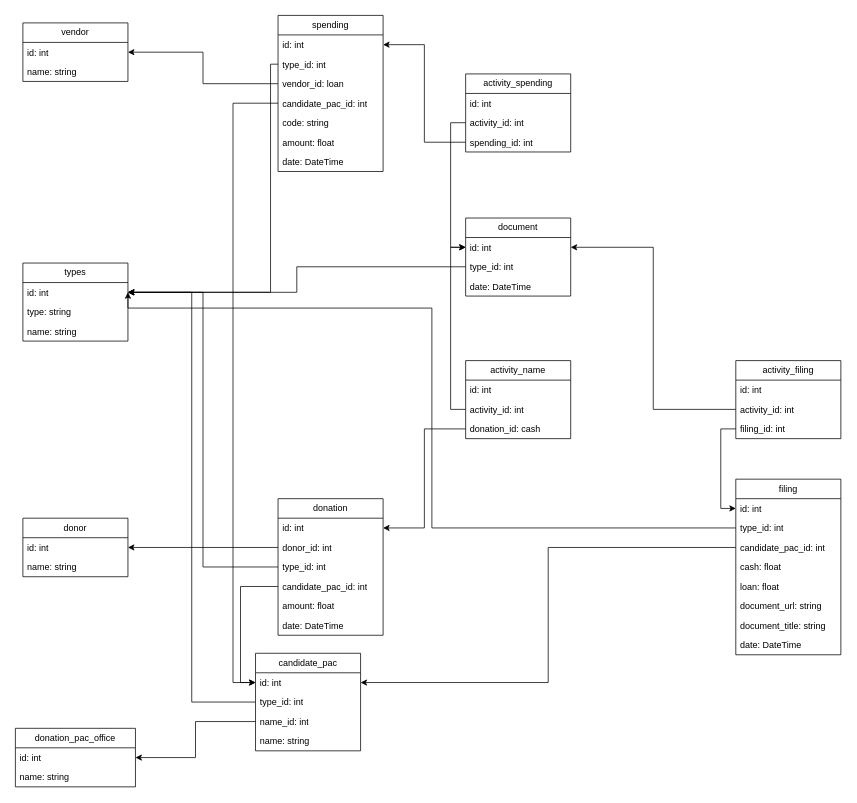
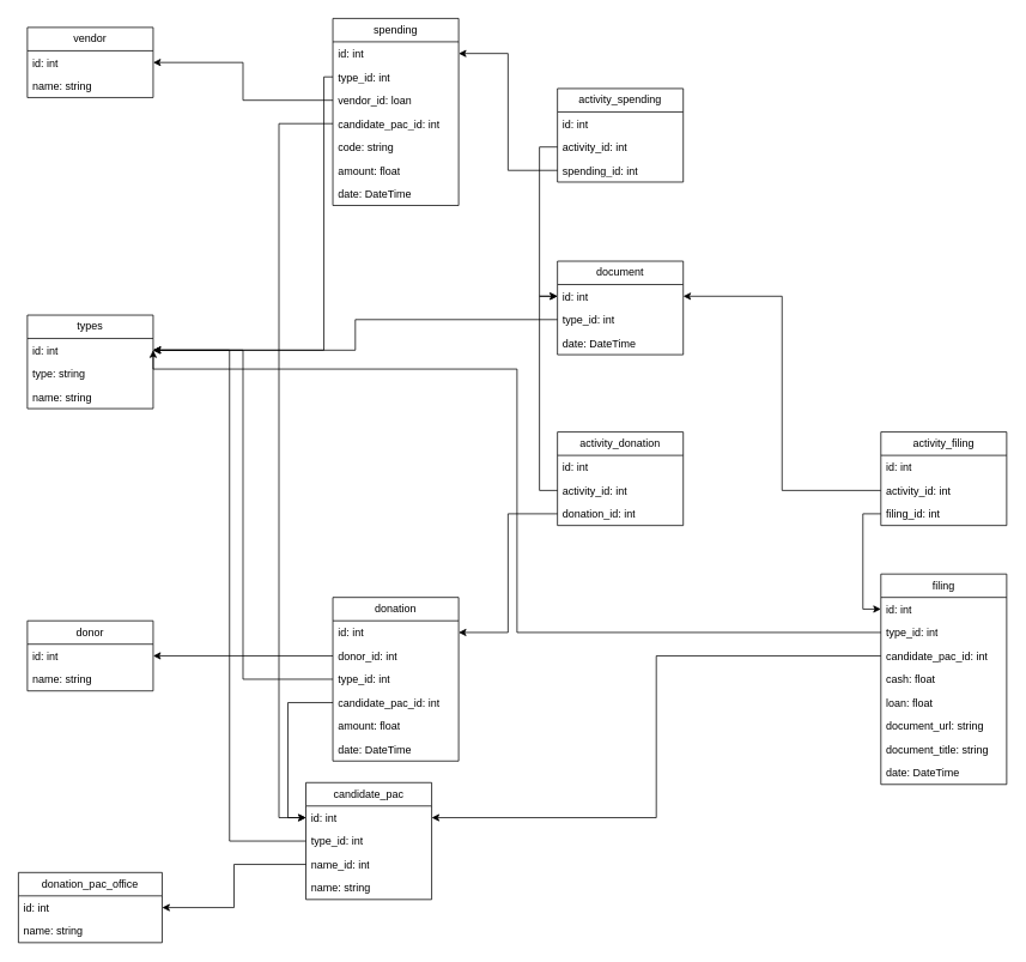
  <mxCell id="0" />
  <mxCell id="1" parent="0" />
  <mxCell id="2" value="document" style="swimlane;fontStyle=0;childLayout=stackLayout;horizontal=1;startSize=26;fillColor=none;horizontalStack=0;resizeParent=1;resizeParentMax=0;resizeLast=0;collapsible=1;marginBottom=0;whiteSpace=wrap;html=1;" parent="1" vertex="1"><mxGeometry x="620" y="290" width="140" height="104" as="geometry" /></mxCell>
  <mxCell id="3" value="id: int" style="text;strokeColor=none;fillColor=none;align=left;verticalAlign=top;spacingLeft=4;spacingRight=4;overflow=hidden;rotatable=0;points=[[0,0.5],[1,0.5]];portConstraint=eastwest;whiteSpace=wrap;html=1;" parent="2" vertex="1"><mxGeometry y="26" width="140" height="26" as="geometry" /></mxCell>
  <mxCell id="4" value="type_id: int" style="text;strokeColor=none;fillColor=none;align=left;verticalAlign=top;spacingLeft=4;spacingRight=4;overflow=hidden;rotatable=0;points=[[0,0.5],[1,0.5]];portConstraint=eastwest;whiteSpace=wrap;html=1;" parent="2" vertex="1"><mxGeometry y="52" width="140" height="26" as="geometry" /></mxCell>
  <mxCell id="5" value="date: DateTime" style="text;strokeColor=none;fillColor=none;align=left;verticalAlign=top;spacingLeft=4;spacingRight=4;overflow=hidden;rotatable=0;points=[[0,0.5],[1,0.5]];portConstraint=eastwest;whiteSpace=wrap;html=1;" parent="2" vertex="1"><mxGeometry y="78" width="140" height="26" as="geometry" /></mxCell>
  <mxCell id="6" value="types" style="swimlane;fontStyle=0;childLayout=stackLayout;horizontal=1;startSize=26;fillColor=none;horizontalStack=0;resizeParent=1;resizeParentMax=0;resizeLast=0;collapsible=1;marginBottom=0;whiteSpace=wrap;html=1;" parent="1" vertex="1"><mxGeometry x="30" y="350" width="140" height="104" as="geometry" /></mxCell>
  <mxCell id="7" value="id: int" style="text;strokeColor=none;fillColor=none;align=left;verticalAlign=top;spacingLeft=4;spacingRight=4;overflow=hidden;rotatable=0;points=[[0,0.5],[1,0.5]];portConstraint=eastwest;whiteSpace=wrap;html=1;" parent="6" vertex="1"><mxGeometry y="26" width="140" height="26" as="geometry" /></mxCell>
  <mxCell id="8" value="type: string" style="text;strokeColor=none;fillColor=none;align=left;verticalAlign=top;spacingLeft=4;spacingRight=4;overflow=hidden;rotatable=0;points=[[0,0.5],[1,0.5]];portConstraint=eastwest;whiteSpace=wrap;html=1;" parent="6" vertex="1"><mxGeometry y="52" width="140" height="26" as="geometry" /></mxCell>
  <mxCell id="9" value="name: string" style="text;strokeColor=none;fillColor=none;align=left;verticalAlign=top;spacingLeft=4;spacingRight=4;overflow=hidden;rotatable=0;points=[[0,0.5],[1,0.5]];portConstraint=eastwest;whiteSpace=wrap;html=1;" parent="6" vertex="1"><mxGeometry y="78" width="140" height="26" as="geometry" /></mxCell>
  <mxCell id="10" value="donor" style="swimlane;fontStyle=0;childLayout=stackLayout;horizontal=1;startSize=26;fillColor=none;horizontalStack=0;resizeParent=1;resizeParentMax=0;resizeLast=0;collapsible=1;marginBottom=0;whiteSpace=wrap;html=1;" parent="1" vertex="1"><mxGeometry x="30" y="690" width="140" height="78" as="geometry" /></mxCell>
  <mxCell id="11" value="id: int" style="text;strokeColor=none;fillColor=none;align=left;verticalAlign=top;spacingLeft=4;spacingRight=4;overflow=hidden;rotatable=0;points=[[0,0.5],[1,0.5]];portConstraint=eastwest;whiteSpace=wrap;html=1;" parent="10" vertex="1"><mxGeometry y="26" width="140" height="26" as="geometry" /></mxCell>
  <mxCell id="12" value="name: string" style="text;strokeColor=none;fillColor=none;align=left;verticalAlign=top;spacingLeft=4;spacingRight=4;overflow=hidden;rotatable=0;points=[[0,0.5],[1,0.5]];portConstraint=eastwest;whiteSpace=wrap;html=1;" parent="10" vertex="1"><mxGeometry y="52" width="140" height="26" as="geometry" /></mxCell>
- <mxCell id="13" value="activity_name" style="swimlane;fontStyle=0;childLayout=stackLayout;horizontal=1;startSize=26;fillColor=none;horizontalStack=0;resizeParent=1;resizeParentMax=0;resizeLast=0;collapsible=1;marginBottom=0;whiteSpace=wrap;html=1;" parent="1" vertex="1"><mxGeometry x="620" y="480" width="140" height="104" as="geometry" /></mxCell>
+ <mxCell id="13" value="activity_donation" style="swimlane;fontStyle=0;childLayout=stackLayout;horizontal=1;startSize=26;fillColor=none;horizontalStack=0;resizeParent=1;resizeParentMax=0;resizeLast=0;collapsible=1;marginBottom=0;whiteSpace=wrap;html=1;" parent="1" vertex="1"><mxGeometry x="620" y="480" width="140" height="104" as="geometry" /></mxCell>
  <mxCell id="14" value="id: int" style="text;strokeColor=none;fillColor=none;align=left;verticalAlign=top;spacingLeft=4;spacingRight=4;overflow=hidden;rotatable=0;points=[[0,0.5],[1,0.5]];portConstraint=eastwest;whiteSpace=wrap;html=1;" parent="13" vertex="1"><mxGeometry y="26" width="140" height="26" as="geometry" /></mxCell>
  <mxCell id="15" value="activity_id: int" style="text;strokeColor=none;fillColor=none;align=left;verticalAlign=top;spacingLeft=4;spacingRight=4;overflow=hidden;rotatable=0;points=[[0,0.5],[1,0.5]];portConstraint=eastwest;whiteSpace=wrap;html=1;" parent="13" vertex="1"><mxGeometry y="52" width="140" height="26" as="geometry" /></mxCell>
- <mxCell id="16" value="donation_id: cash" style="text;strokeColor=none;fillColor=none;align=left;verticalAlign=top;spacingLeft=4;spacingRight=4;overflow=hidden;rotatable=0;points=[[0,0.5],[1,0.5]];portConstraint=eastwest;whiteSpace=wrap;html=1;" parent="13" vertex="1"><mxGeometry y="78" width="140" height="26" as="geometry" /></mxCell>
+ <mxCell id="16" value="donation_id: int" style="text;strokeColor=none;fillColor=none;align=left;verticalAlign=top;spacingLeft=4;spacingRight=4;overflow=hidden;rotatable=0;points=[[0,0.5],[1,0.5]];portConstraint=eastwest;whiteSpace=wrap;html=1;" parent="13" vertex="1"><mxGeometry y="78" width="140" height="26" as="geometry" /></mxCell>
  <mxCell id="17" style="edgeStyle=orthogonalEdgeStyle;rounded=0;orthogonalLoop=1;jettySize=auto;html=1;" parent="1" source="4" target="7" edge="1"><mxGeometry relative="1" as="geometry" /></mxCell>
  <mxCell id="18" style="edgeStyle=orthogonalEdgeStyle;rounded=0;orthogonalLoop=1;jettySize=auto;html=1;entryX=0;entryY=0.5;entryDx=0;entryDy=0;exitX=0;exitY=0.5;exitDx=0;exitDy=0;" parent="1" source="15" target="3" edge="1"><mxGeometry relative="1" as="geometry" /></mxCell>
  <mxCell id="19" value="donation" style="swimlane;fontStyle=0;childLayout=stackLayout;horizontal=1;startSize=26;fillColor=none;horizontalStack=0;resizeParent=1;resizeParentMax=0;resizeLast=0;collapsible=1;marginBottom=0;whiteSpace=wrap;html=1;" parent="1" vertex="1"><mxGeometry x="370" y="664" width="140" height="182" as="geometry" /></mxCell>
  <mxCell id="20" value="id: int" style="text;strokeColor=none;fillColor=none;align=left;verticalAlign=top;spacingLeft=4;spacingRight=4;overflow=hidden;rotatable=0;points=[[0,0.5],[1,0.5]];portConstraint=eastwest;whiteSpace=wrap;html=1;" parent="19" vertex="1"><mxGeometry y="26" width="140" height="26" as="geometry" /></mxCell>
  <mxCell id="21" value="donor_id: int" style="text;strokeColor=none;fillColor=none;align=left;verticalAlign=top;spacingLeft=4;spacingRight=4;overflow=hidden;rotatable=0;points=[[0,0.5],[1,0.5]];portConstraint=eastwest;whiteSpace=wrap;html=1;" parent="19" vertex="1"><mxGeometry y="52" width="140" height="26" as="geometry" /></mxCell>
  <mxCell id="22" value="type_id: int" style="text;strokeColor=none;fillColor=none;align=left;verticalAlign=top;spacingLeft=4;spacingRight=4;overflow=hidden;rotatable=0;points=[[0,0.5],[1,0.5]];portConstraint=eastwest;whiteSpace=wrap;html=1;" parent="19" vertex="1"><mxGeometry y="78" width="140" height="26" as="geometry" /></mxCell>
  <mxCell id="23" value="candidate_pac_id: int" style="text;strokeColor=none;fillColor=none;align=left;verticalAlign=top;spacingLeft=4;spacingRight=4;overflow=hidden;rotatable=0;points=[[0,0.5],[1,0.5]];portConstraint=eastwest;whiteSpace=wrap;html=1;" parent="19" vertex="1"><mxGeometry y="104" width="140" height="26" as="geometry" /></mxCell>
  <mxCell id="24" value="amount: float" style="text;strokeColor=none;fillColor=none;align=left;verticalAlign=top;spacingLeft=4;spacingRight=4;overflow=hidden;rotatable=0;points=[[0,0.5],[1,0.5]];portConstraint=eastwest;whiteSpace=wrap;html=1;" parent="19" vertex="1"><mxGeometry y="130" width="140" height="26" as="geometry" /></mxCell>
  <mxCell id="25" value="date: DateTime" style="text;strokeColor=none;fillColor=none;align=left;verticalAlign=top;spacingLeft=4;spacingRight=4;overflow=hidden;rotatable=0;points=[[0,0.5],[1,0.5]];portConstraint=eastwest;whiteSpace=wrap;html=1;" parent="19" vertex="1"><mxGeometry y="156" width="140" height="26" as="geometry" /></mxCell>
  <mxCell id="26" style="edgeStyle=orthogonalEdgeStyle;rounded=0;orthogonalLoop=1;jettySize=auto;html=1;entryX=1;entryY=0.5;entryDx=0;entryDy=0;" parent="1" source="22" target="7" edge="1"><mxGeometry relative="1" as="geometry"><mxPoint x="220" y="781" as="targetPoint" /></mxGeometry></mxCell>
  <mxCell id="27" style="edgeStyle=orthogonalEdgeStyle;rounded=0;orthogonalLoop=1;jettySize=auto;html=1;entryX=1;entryY=0.5;entryDx=0;entryDy=0;" parent="1" source="16" target="20" edge="1"><mxGeometry relative="1" as="geometry" /></mxCell>
  <mxCell id="28" style="edgeStyle=orthogonalEdgeStyle;rounded=0;orthogonalLoop=1;jettySize=auto;html=1;entryX=1;entryY=0.5;entryDx=0;entryDy=0;" parent="1" source="21" target="11" edge="1"><mxGeometry relative="1" as="geometry" /></mxCell>
  <mxCell id="29" value="candidate_pac" style="swimlane;fontStyle=0;childLayout=stackLayout;horizontal=1;startSize=26;fillColor=none;horizontalStack=0;resizeParent=1;resizeParentMax=0;resizeLast=0;collapsible=1;marginBottom=0;whiteSpace=wrap;html=1;" parent="1" vertex="1"><mxGeometry x="340" y="870" width="140" height="130" as="geometry" /></mxCell>
  <mxCell id="30" value="id: int" style="text;strokeColor=none;fillColor=none;align=left;verticalAlign=top;spacingLeft=4;spacingRight=4;overflow=hidden;rotatable=0;points=[[0,0.5],[1,0.5]];portConstraint=eastwest;whiteSpace=wrap;html=1;" parent="29" vertex="1"><mxGeometry y="26" width="140" height="26" as="geometry" /></mxCell>
  <mxCell id="31" value="type_id: int" style="text;strokeColor=none;fillColor=none;align=left;verticalAlign=top;spacingLeft=4;spacingRight=4;overflow=hidden;rotatable=0;points=[[0,0.5],[1,0.5]];portConstraint=eastwest;whiteSpace=wrap;html=1;" parent="29" vertex="1"><mxGeometry y="52" width="140" height="26" as="geometry" /></mxCell>
  <mxCell id="32" value="name_id: int" style="text;strokeColor=none;fillColor=none;align=left;verticalAlign=top;spacingLeft=4;spacingRight=4;overflow=hidden;rotatable=0;points=[[0,0.5],[1,0.5]];portConstraint=eastwest;whiteSpace=wrap;html=1;" parent="29" vertex="1"><mxGeometry y="78" width="140" height="26" as="geometry" /></mxCell>
  <mxCell id="33" value="name: string" style="text;strokeColor=none;fillColor=none;align=left;verticalAlign=top;spacingLeft=4;spacingRight=4;overflow=hidden;rotatable=0;points=[[0,0.5],[1,0.5]];portConstraint=eastwest;whiteSpace=wrap;html=1;" parent="29" vertex="1"><mxGeometry y="104" width="140" height="26" as="geometry" /></mxCell>
  <mxCell id="34" style="edgeStyle=orthogonalEdgeStyle;rounded=0;orthogonalLoop=1;jettySize=auto;html=1;entryX=1;entryY=0.5;entryDx=0;entryDy=0;" parent="1" source="31" target="7" edge="1"><mxGeometry relative="1" as="geometry" /></mxCell>
  <mxCell id="35" value="donation_pac_office" style="swimlane;fontStyle=0;childLayout=stackLayout;horizontal=1;startSize=26;fillColor=none;horizontalStack=0;resizeParent=1;resizeParentMax=0;resizeLast=0;collapsible=1;marginBottom=0;whiteSpace=wrap;html=1;" parent="1" vertex="1"><mxGeometry x="20" y="970" width="160" height="78" as="geometry" /></mxCell>
  <mxCell id="36" value="id: int" style="text;strokeColor=none;fillColor=none;align=left;verticalAlign=top;spacingLeft=4;spacingRight=4;overflow=hidden;rotatable=0;points=[[0,0.5],[1,0.5]];portConstraint=eastwest;whiteSpace=wrap;html=1;" parent="35" vertex="1"><mxGeometry y="26" width="160" height="26" as="geometry" /></mxCell>
  <mxCell id="37" value="name: string" style="text;strokeColor=none;fillColor=none;align=left;verticalAlign=top;spacingLeft=4;spacingRight=4;overflow=hidden;rotatable=0;points=[[0,0.5],[1,0.5]];portConstraint=eastwest;whiteSpace=wrap;html=1;" parent="35" vertex="1"><mxGeometry y="52" width="160" height="26" as="geometry" /></mxCell>
  <mxCell id="38" style="edgeStyle=orthogonalEdgeStyle;rounded=0;orthogonalLoop=1;jettySize=auto;html=1;entryX=1;entryY=0.5;entryDx=0;entryDy=0;" parent="1" source="32" target="36" edge="1"><mxGeometry relative="1" as="geometry" /></mxCell>
  <mxCell id="39" style="edgeStyle=orthogonalEdgeStyle;rounded=0;orthogonalLoop=1;jettySize=auto;html=1;entryX=0;entryY=0.5;entryDx=0;entryDy=0;" parent="1" source="23" target="30" edge="1"><mxGeometry relative="1" as="geometry" /></mxCell>
  <mxCell id="40" value="spending" style="swimlane;fontStyle=0;childLayout=stackLayout;horizontal=1;startSize=26;fillColor=none;horizontalStack=0;resizeParent=1;resizeParentMax=0;resizeLast=0;collapsible=1;marginBottom=0;whiteSpace=wrap;html=1;" parent="1" vertex="1"><mxGeometry x="370" y="20" width="140" height="208" as="geometry" /></mxCell>
  <mxCell id="41" value="id: int" style="text;strokeColor=none;fillColor=none;align=left;verticalAlign=top;spacingLeft=4;spacingRight=4;overflow=hidden;rotatable=0;points=[[0,0.5],[1,0.5]];portConstraint=eastwest;whiteSpace=wrap;html=1;" parent="40" vertex="1"><mxGeometry y="26" width="140" height="26" as="geometry" /></mxCell>
  <mxCell id="42" value="type_id: int" style="text;strokeColor=none;fillColor=none;align=left;verticalAlign=top;spacingLeft=4;spacingRight=4;overflow=hidden;rotatable=0;points=[[0,0.5],[1,0.5]];portConstraint=eastwest;whiteSpace=wrap;html=1;" parent="40" vertex="1"><mxGeometry y="52" width="140" height="26" as="geometry" /></mxCell>
  <mxCell id="43" value="vendor_id: loan" style="text;strokeColor=none;fillColor=none;align=left;verticalAlign=top;spacingLeft=4;spacingRight=4;overflow=hidden;rotatable=0;points=[[0,0.5],[1,0.5]];portConstraint=eastwest;whiteSpace=wrap;html=1;" parent="40" vertex="1"><mxGeometry y="78" width="140" height="26" as="geometry" /></mxCell>
  <mxCell id="44" value="candidate_pac_id: int" style="text;strokeColor=none;fillColor=none;align=left;verticalAlign=top;spacingLeft=4;spacingRight=4;overflow=hidden;rotatable=0;points=[[0,0.5],[1,0.5]];portConstraint=eastwest;whiteSpace=wrap;html=1;" parent="40" vertex="1"><mxGeometry y="104" width="140" height="26" as="geometry" /></mxCell>
  <mxCell id="45" value="code: string" style="text;strokeColor=none;fillColor=none;align=left;verticalAlign=top;spacingLeft=4;spacingRight=4;overflow=hidden;rotatable=0;points=[[0,0.5],[1,0.5]];portConstraint=eastwest;whiteSpace=wrap;html=1;" parent="40" vertex="1"><mxGeometry y="130" width="140" height="26" as="geometry" /></mxCell>
  <mxCell id="46" value="amount: float" style="text;strokeColor=none;fillColor=none;align=left;verticalAlign=top;spacingLeft=4;spacingRight=4;overflow=hidden;rotatable=0;points=[[0,0.5],[1,0.5]];portConstraint=eastwest;whiteSpace=wrap;html=1;" parent="40" vertex="1"><mxGeometry y="156" width="140" height="26" as="geometry" /></mxCell>
  <mxCell id="47" value="date: DateTime" style="text;strokeColor=none;fillColor=none;align=left;verticalAlign=top;spacingLeft=4;spacingRight=4;overflow=hidden;rotatable=0;points=[[0,0.5],[1,0.5]];portConstraint=eastwest;whiteSpace=wrap;html=1;" parent="40" vertex="1"><mxGeometry y="182" width="140" height="26" as="geometry" /></mxCell>
  <mxCell id="48" style="edgeStyle=orthogonalEdgeStyle;rounded=0;orthogonalLoop=1;jettySize=auto;html=1;entryX=1;entryY=0.5;entryDx=0;entryDy=0;exitX=0;exitY=0.5;exitDx=0;exitDy=0;" parent="1" source="42" target="7" edge="1"><mxGeometry relative="1" as="geometry"><Array as="points"><mxPoint x="360" y="85" /><mxPoint x="360" y="389" /></Array></mxGeometry></mxCell>
  <mxCell id="49" value="activity_spending" style="swimlane;fontStyle=0;childLayout=stackLayout;horizontal=1;startSize=26;fillColor=none;horizontalStack=0;resizeParent=1;resizeParentMax=0;resizeLast=0;collapsible=1;marginBottom=0;whiteSpace=wrap;html=1;" parent="1" vertex="1"><mxGeometry x="620" y="98" width="140" height="104" as="geometry" /></mxCell>
  <mxCell id="50" value="id: int" style="text;strokeColor=none;fillColor=none;align=left;verticalAlign=top;spacingLeft=4;spacingRight=4;overflow=hidden;rotatable=0;points=[[0,0.5],[1,0.5]];portConstraint=eastwest;whiteSpace=wrap;html=1;" parent="49" vertex="1"><mxGeometry y="26" width="140" height="26" as="geometry" /></mxCell>
  <mxCell id="51" value="activity_id: int" style="text;strokeColor=none;fillColor=none;align=left;verticalAlign=top;spacingLeft=4;spacingRight=4;overflow=hidden;rotatable=0;points=[[0,0.5],[1,0.5]];portConstraint=eastwest;whiteSpace=wrap;html=1;" parent="49" vertex="1"><mxGeometry y="52" width="140" height="26" as="geometry" /></mxCell>
  <mxCell id="52" value="spending_id: int" style="text;strokeColor=none;fillColor=none;align=left;verticalAlign=top;spacingLeft=4;spacingRight=4;overflow=hidden;rotatable=0;points=[[0,0.5],[1,0.5]];portConstraint=eastwest;whiteSpace=wrap;html=1;" parent="49" vertex="1"><mxGeometry y="78" width="140" height="26" as="geometry" /></mxCell>
  <mxCell id="53" style="edgeStyle=orthogonalEdgeStyle;rounded=0;orthogonalLoop=1;jettySize=auto;html=1;entryX=0;entryY=0.5;entryDx=0;entryDy=0;" parent="1" source="51" target="3" edge="1"><mxGeometry relative="1" as="geometry" /></mxCell>
  <mxCell id="54" style="edgeStyle=orthogonalEdgeStyle;rounded=0;orthogonalLoop=1;jettySize=auto;html=1;entryX=1;entryY=0.5;entryDx=0;entryDy=0;" parent="1" source="52" target="41" edge="1"><mxGeometry relative="1" as="geometry" /></mxCell>
  <mxCell id="55" value="vendor" style="swimlane;fontStyle=0;childLayout=stackLayout;horizontal=1;startSize=26;fillColor=none;horizontalStack=0;resizeParent=1;resizeParentMax=0;resizeLast=0;collapsible=1;marginBottom=0;whiteSpace=wrap;html=1;" parent="1" vertex="1"><mxGeometry x="30" y="30" width="140" height="78" as="geometry" /></mxCell>
  <mxCell id="56" value="id: int" style="text;strokeColor=none;fillColor=none;align=left;verticalAlign=top;spacingLeft=4;spacingRight=4;overflow=hidden;rotatable=0;points=[[0,0.5],[1,0.5]];portConstraint=eastwest;whiteSpace=wrap;html=1;" parent="55" vertex="1"><mxGeometry y="26" width="140" height="26" as="geometry" /></mxCell>
  <mxCell id="57" value="name: string" style="text;strokeColor=none;fillColor=none;align=left;verticalAlign=top;spacingLeft=4;spacingRight=4;overflow=hidden;rotatable=0;points=[[0,0.5],[1,0.5]];portConstraint=eastwest;whiteSpace=wrap;html=1;" parent="55" vertex="1"><mxGeometry y="52" width="140" height="26" as="geometry" /></mxCell>
  <mxCell id="58" style="edgeStyle=orthogonalEdgeStyle;rounded=0;orthogonalLoop=1;jettySize=auto;html=1;entryX=1;entryY=0.5;entryDx=0;entryDy=0;" parent="1" source="43" target="56" edge="1"><mxGeometry relative="1" as="geometry" /></mxCell>
  <mxCell id="59" style="edgeStyle=orthogonalEdgeStyle;rounded=0;orthogonalLoop=1;jettySize=auto;html=1;entryX=0;entryY=0.5;entryDx=0;entryDy=0;" parent="1" source="44" target="30" edge="1"><mxGeometry relative="1" as="geometry"><Array as="points"><mxPoint x="310" y="137" /><mxPoint x="310" y="909" /></Array></mxGeometry></mxCell>
  <mxCell id="60" value="activity_filing" style="swimlane;fontStyle=0;childLayout=stackLayout;horizontal=1;startSize=26;fillColor=none;horizontalStack=0;resizeParent=1;resizeParentMax=0;resizeLast=0;collapsible=1;marginBottom=0;whiteSpace=wrap;html=1;" parent="1" vertex="1"><mxGeometry x="980" y="480" width="140" height="104" as="geometry" /></mxCell>
  <mxCell id="61" value="id: int" style="text;strokeColor=none;fillColor=none;align=left;verticalAlign=top;spacingLeft=4;spacingRight=4;overflow=hidden;rotatable=0;points=[[0,0.5],[1,0.5]];portConstraint=eastwest;whiteSpace=wrap;html=1;" parent="60" vertex="1"><mxGeometry y="26" width="140" height="26" as="geometry" /></mxCell>
  <mxCell id="62" value="activity_id: int" style="text;strokeColor=none;fillColor=none;align=left;verticalAlign=top;spacingLeft=4;spacingRight=4;overflow=hidden;rotatable=0;points=[[0,0.5],[1,0.5]];portConstraint=eastwest;whiteSpace=wrap;html=1;" parent="60" vertex="1"><mxGeometry y="52" width="140" height="26" as="geometry" /></mxCell>
  <mxCell id="63" value="filing_id: int" style="text;strokeColor=none;fillColor=none;align=left;verticalAlign=top;spacingLeft=4;spacingRight=4;overflow=hidden;rotatable=0;points=[[0,0.5],[1,0.5]];portConstraint=eastwest;whiteSpace=wrap;html=1;" parent="60" vertex="1"><mxGeometry y="78" width="140" height="26" as="geometry" /></mxCell>
  <mxCell id="64" style="edgeStyle=orthogonalEdgeStyle;rounded=0;orthogonalLoop=1;jettySize=auto;html=1;entryX=1;entryY=0.5;entryDx=0;entryDy=0;" parent="1" source="62" target="3" edge="1"><mxGeometry relative="1" as="geometry" /></mxCell>
  <mxCell id="65" value="filing" style="swimlane;fontStyle=0;childLayout=stackLayout;horizontal=1;startSize=26;fillColor=none;horizontalStack=0;resizeParent=1;resizeParentMax=0;resizeLast=0;collapsible=1;marginBottom=0;whiteSpace=wrap;html=1;" parent="1" vertex="1"><mxGeometry x="980" y="638" width="140" height="234" as="geometry" /></mxCell>
  <mxCell id="66" value="id: int" style="text;strokeColor=none;fillColor=none;align=left;verticalAlign=top;spacingLeft=4;spacingRight=4;overflow=hidden;rotatable=0;points=[[0,0.5],[1,0.5]];portConstraint=eastwest;whiteSpace=wrap;html=1;" parent="65" vertex="1"><mxGeometry y="26" width="140" height="26" as="geometry" /></mxCell>
  <mxCell id="67" value="type_id: int" style="text;strokeColor=none;fillColor=none;align=left;verticalAlign=top;spacingLeft=4;spacingRight=4;overflow=hidden;rotatable=0;points=[[0,0.5],[1,0.5]];portConstraint=eastwest;whiteSpace=wrap;html=1;" parent="65" vertex="1"><mxGeometry y="52" width="140" height="26" as="geometry" /></mxCell>
  <mxCell id="68" value="candidate_pac_id: int" style="text;strokeColor=none;fillColor=none;align=left;verticalAlign=top;spacingLeft=4;spacingRight=4;overflow=hidden;rotatable=0;points=[[0,0.5],[1,0.5]];portConstraint=eastwest;whiteSpace=wrap;html=1;" parent="65" vertex="1"><mxGeometry y="78" width="140" height="26" as="geometry" /></mxCell>
  <mxCell id="69" value="cash: float" style="text;strokeColor=none;fillColor=none;align=left;verticalAlign=top;spacingLeft=4;spacingRight=4;overflow=hidden;rotatable=0;points=[[0,0.5],[1,0.5]];portConstraint=eastwest;whiteSpace=wrap;html=1;" parent="65" vertex="1"><mxGeometry y="104" width="140" height="26" as="geometry" /></mxCell>
  <mxCell id="70" value="loan: float" style="text;strokeColor=none;fillColor=none;align=left;verticalAlign=top;spacingLeft=4;spacingRight=4;overflow=hidden;rotatable=0;points=[[0,0.5],[1,0.5]];portConstraint=eastwest;whiteSpace=wrap;html=1;" parent="65" vertex="1"><mxGeometry y="130" width="140" height="26" as="geometry" /></mxCell>
  <mxCell id="71" value="document_url: string" style="text;strokeColor=none;fillColor=none;align=left;verticalAlign=top;spacingLeft=4;spacingRight=4;overflow=hidden;rotatable=0;points=[[0,0.5],[1,0.5]];portConstraint=eastwest;whiteSpace=wrap;html=1;" parent="65" vertex="1"><mxGeometry y="156" width="140" height="26" as="geometry" /></mxCell>
  <mxCell id="72" value="document_title: string" style="text;strokeColor=none;fillColor=none;align=left;verticalAlign=top;spacingLeft=4;spacingRight=4;overflow=hidden;rotatable=0;points=[[0,0.5],[1,0.5]];portConstraint=eastwest;whiteSpace=wrap;html=1;" vertex="1" parent="65"><mxGeometry y="182" width="140" height="26" as="geometry" /></mxCell>
  <mxCell id="73" value="date: DateTime" style="text;strokeColor=none;fillColor=none;align=left;verticalAlign=top;spacingLeft=4;spacingRight=4;overflow=hidden;rotatable=0;points=[[0,0.5],[1,0.5]];portConstraint=eastwest;whiteSpace=wrap;html=1;" parent="65" vertex="1"><mxGeometry y="208" width="140" height="26" as="geometry" /></mxCell>
  <mxCell id="74" style="edgeStyle=orthogonalEdgeStyle;rounded=0;orthogonalLoop=1;jettySize=auto;html=1;entryX=0;entryY=0.5;entryDx=0;entryDy=0;" parent="1" source="63" target="66" edge="1"><mxGeometry relative="1" as="geometry" /></mxCell>
  <mxCell id="75" style="edgeStyle=orthogonalEdgeStyle;rounded=0;orthogonalLoop=1;jettySize=auto;html=1;entryX=1;entryY=0.5;entryDx=0;entryDy=0;" parent="1" source="67" target="7" edge="1"><mxGeometry relative="1" as="geometry"><Array as="points"><mxPoint x="575" y="703" /><mxPoint x="575" y="410" /><mxPoint x="170" y="410" /></Array></mxGeometry></mxCell>
  <mxCell id="76" style="edgeStyle=orthogonalEdgeStyle;rounded=0;orthogonalLoop=1;jettySize=auto;html=1;entryX=1;entryY=0.5;entryDx=0;entryDy=0;" parent="1" source="68" target="30" edge="1"><mxGeometry relative="1" as="geometry" /></mxCell>
